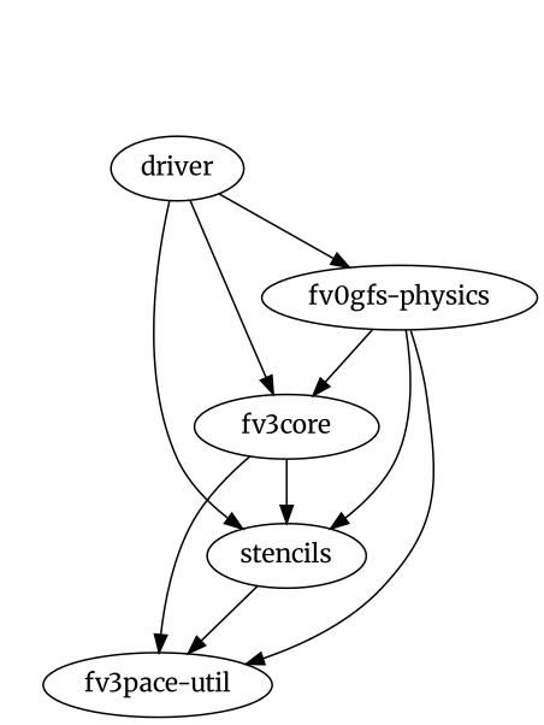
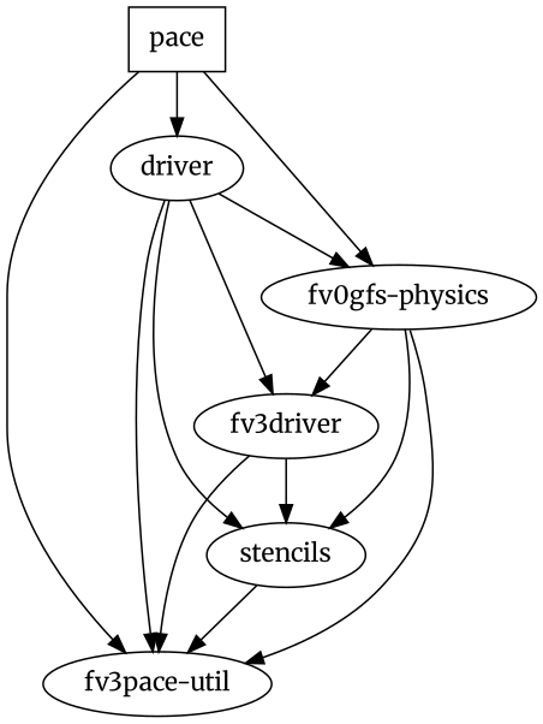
  digraph {
    fontname=Merriweather
    node [fontname=Merriweather shape=oval]
    edge [fontname=Merriweather]
+   pace [shape=box]
    n2 [label=driver]
    n3 [label="fv0gfs-physics"]
    n4 [label="fv3pace-util"]
-   n5 [label=fv3core]
+   n5 [label=fv3driver]
    n6 [label=stencils]
+   pace -> n2
+   pace -> n3
+   pace -> n4
    n2 -> n3
+   n2 -> n4
    n2 -> n5
    n2 -> n6
    n3 -> n4
    n3 -> n5
    n3 -> n6
    n5 -> n4
    n5 -> n6
    n6 -> n4
  }
